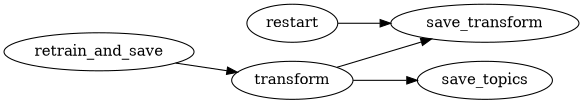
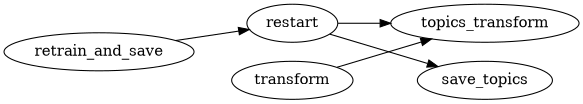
  digraph {
    rankdir=LR
    retrain_and_save
    restart
-   save_transform
+   save_transform [label=topics_transform]
    transform
    save_topics
-   retrain_and_save -> transform
+   retrain_and_save -> restart
    restart -> save_transform
    transform -> save_transform
-   transform -> save_topics
+   restart -> save_topics
  }
